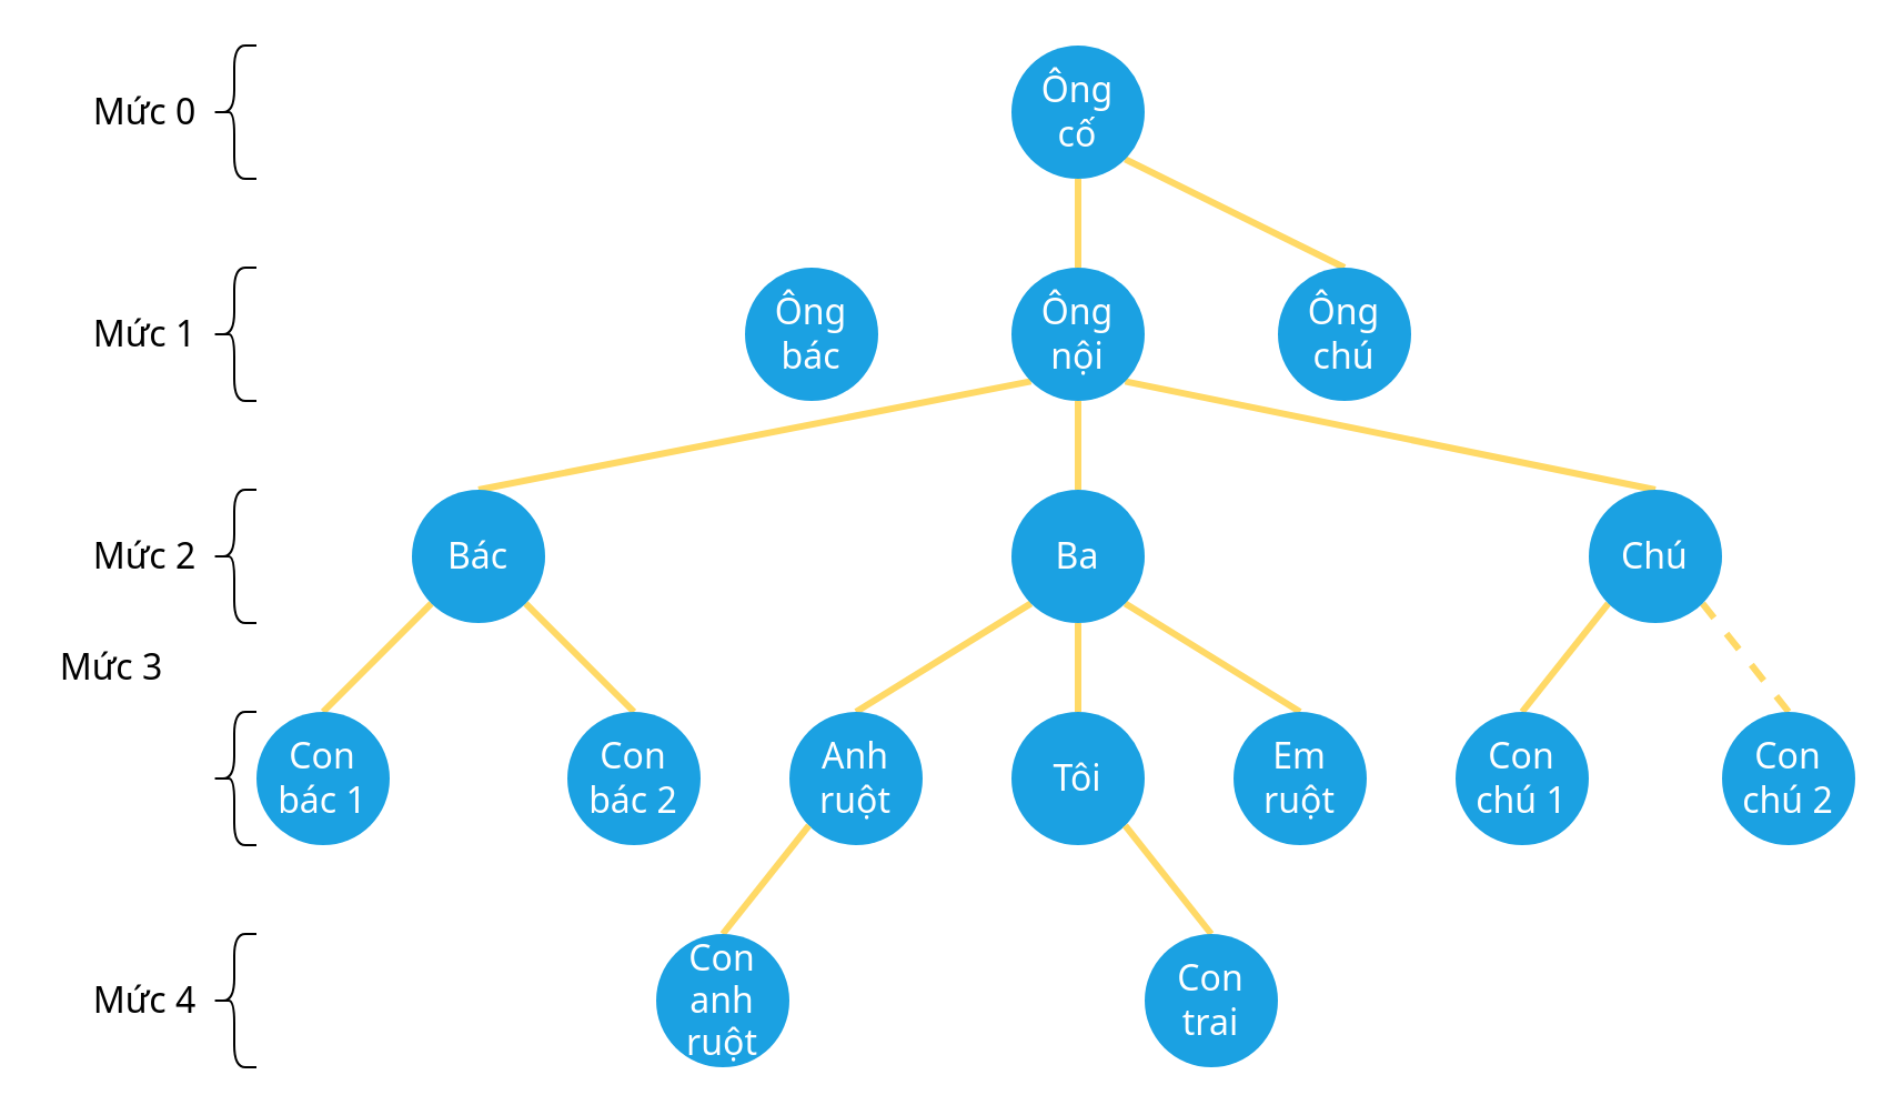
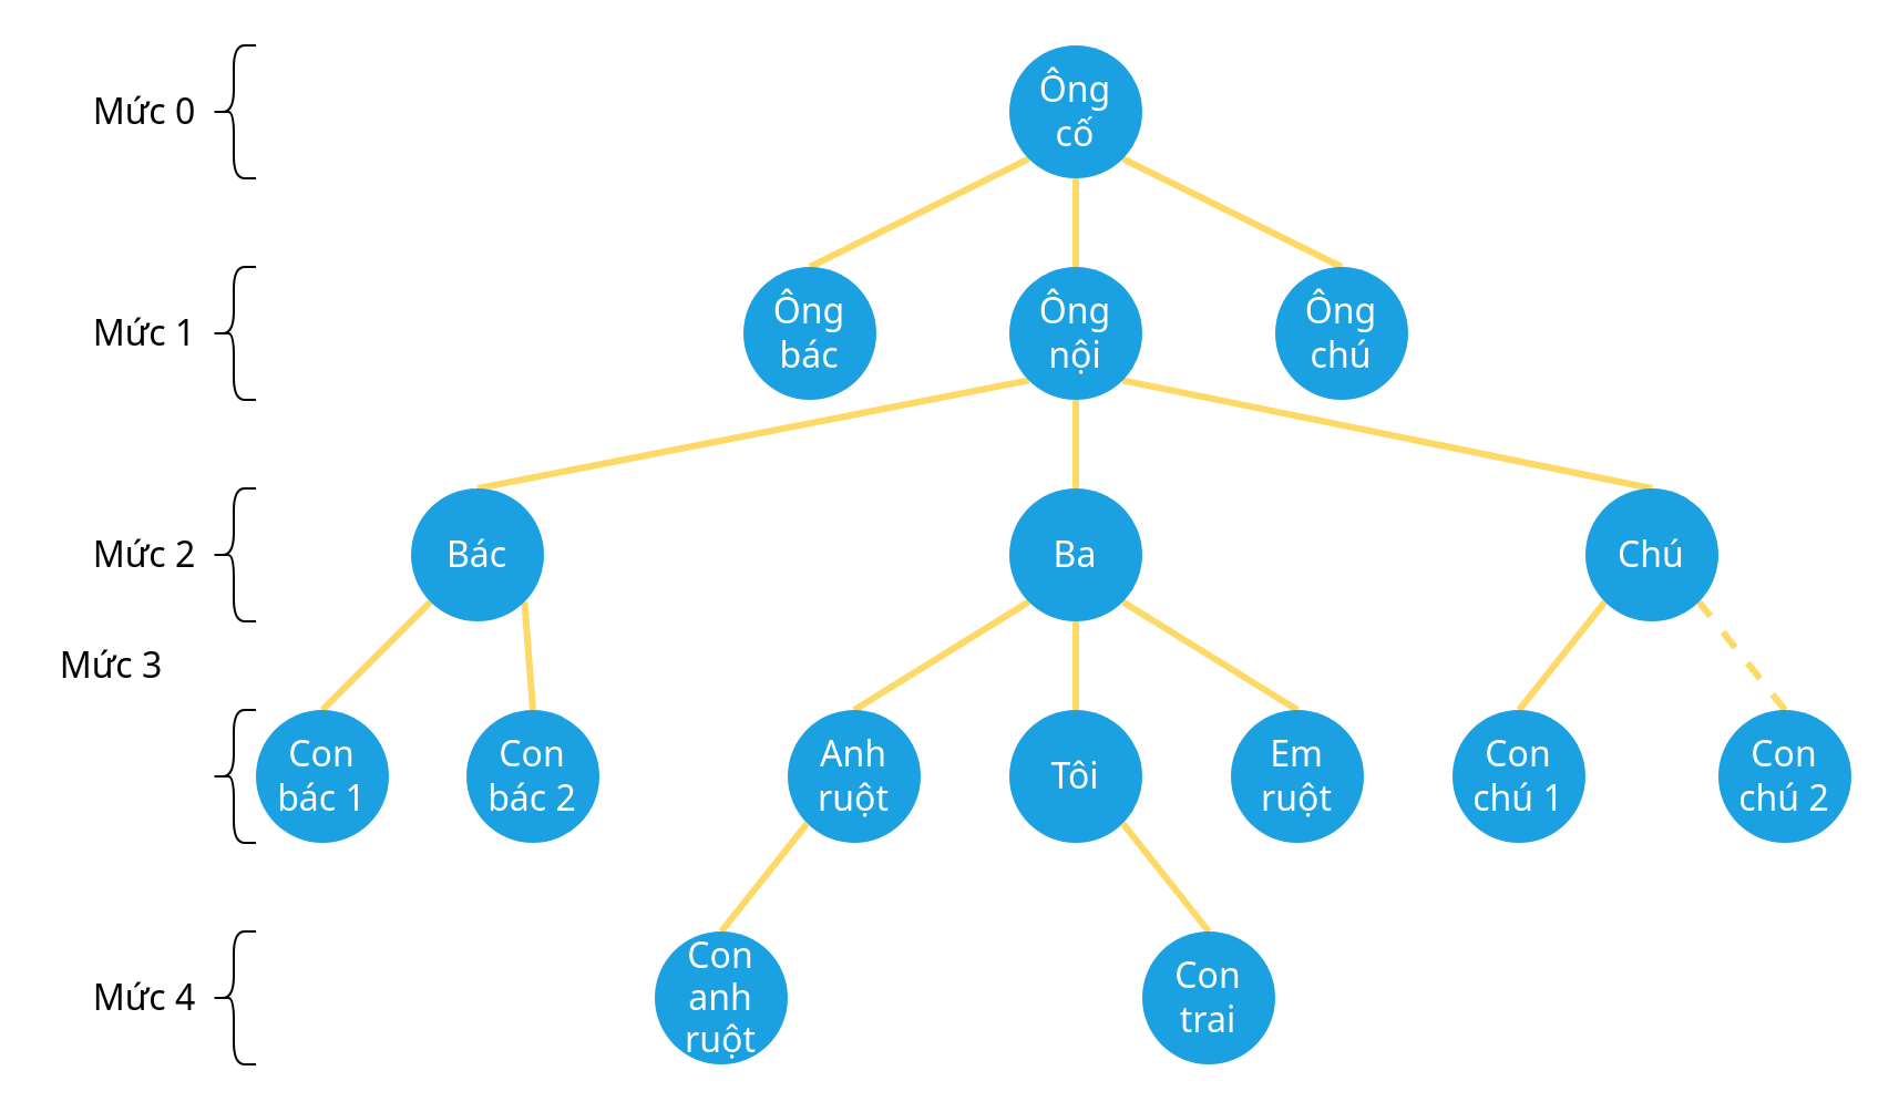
  <mxCell id="0" />
  <mxCell id="1" parent="0" />
  <mxCell id="2" value="" style="endArrow=none;html=1;rounded=0;fillColor=#ffe6cc;strokeColor=#FFD966;strokeWidth=3;entryX=0.5;entryY=1;entryDx=0;entryDy=0;" edge="1" parent="1" source="17" target="15"><mxGeometry width="50" height="50" relative="1" as="geometry"><mxPoint x="545" y="370" as="sourcePoint" /><mxPoint x="585" y="280" as="targetPoint" /></mxGeometry></mxCell>
+ <mxCell id="3" value="" style="endArrow=none;html=1;rounded=0;fillColor=#ffe6cc;strokeColor=#FFD966;strokeWidth=3;entryX=0;entryY=1;entryDx=0;entryDy=0;exitX=0.5;exitY=0;exitDx=0;exitDy=0;" edge="1" parent="1" source="16" target="15"><mxGeometry width="50" height="50" relative="1" as="geometry"><mxPoint x="555" y="380" as="sourcePoint" /><mxPoint x="595" y="290" as="targetPoint" /></mxGeometry></mxCell>
  <mxCell id="4" value="" style="endArrow=none;html=1;rounded=0;fillColor=#ffe6cc;strokeColor=#FFD966;strokeWidth=3;entryX=0.5;entryY=0;entryDx=0;entryDy=0;exitX=1;exitY=1;exitDx=0;exitDy=0;" edge="1" parent="1" source="15" target="18"><mxGeometry width="50" height="50" relative="1" as="geometry"><mxPoint x="565" y="390" as="sourcePoint" /><mxPoint x="605" y="300" as="targetPoint" /></mxGeometry></mxCell>
  <mxCell id="5" value="" style="endArrow=none;html=1;rounded=0;fillColor=#ffe6cc;strokeColor=#FFD966;strokeWidth=3;entryX=0.5;entryY=1;entryDx=0;entryDy=0;" edge="1" parent="1" source="20" target="17"><mxGeometry width="50" height="50" relative="1" as="geometry"><mxPoint x="575" y="400" as="sourcePoint" /><mxPoint x="615" y="310" as="targetPoint" /></mxGeometry></mxCell>
  <mxCell id="6" value="" style="endArrow=none;html=1;rounded=0;fillColor=#ffe6cc;strokeColor=#FFD966;strokeWidth=3;entryX=0;entryY=1;entryDx=0;entryDy=0;exitX=0.5;exitY=0;exitDx=0;exitDy=0;" edge="1" parent="1" source="19" target="17"><mxGeometry width="50" height="50" relative="1" as="geometry"><mxPoint x="585" y="410" as="sourcePoint" /><mxPoint x="625" y="320" as="targetPoint" /></mxGeometry></mxCell>
  <mxCell id="7" value="" style="endArrow=none;html=1;rounded=0;fillColor=#ffe6cc;strokeColor=#FFD966;strokeWidth=3;entryX=1;entryY=1;entryDx=0;entryDy=0;exitX=0.5;exitY=0;exitDx=0;exitDy=0;" edge="1" parent="1" source="21" target="17"><mxGeometry width="50" height="50" relative="1" as="geometry"><mxPoint x="595" y="420" as="sourcePoint" /><mxPoint x="635" y="330" as="targetPoint" /></mxGeometry></mxCell>
  <mxCell id="8" value="" style="endArrow=none;html=1;rounded=0;fillColor=#ffe6cc;strokeColor=#FFD966;strokeWidth=3;entryX=0.5;entryY=1;entryDx=0;entryDy=0;exitX=0.5;exitY=0;exitDx=0;exitDy=0;" edge="1" parent="1" source="23" target="20"><mxGeometry width="50" height="50" relative="1" as="geometry"><mxPoint x="605" y="430" as="sourcePoint" /><mxPoint x="645" y="340" as="targetPoint" /></mxGeometry></mxCell>
  <mxCell id="9" value="" style="endArrow=none;html=1;rounded=0;fillColor=#ffe6cc;strokeColor=#FFD966;strokeWidth=3;entryX=0;entryY=1;entryDx=0;entryDy=0;exitX=0.5;exitY=0;exitDx=0;exitDy=0;" edge="1" parent="1" source="22" target="20"><mxGeometry width="50" height="50" relative="1" as="geometry"><mxPoint x="615" y="440" as="sourcePoint" /><mxPoint x="655" y="350" as="targetPoint" /></mxGeometry></mxCell>
  <mxCell id="10" value="" style="endArrow=none;html=1;rounded=0;fillColor=#ffe6cc;strokeColor=#FFD966;strokeWidth=3;entryX=1;entryY=1;entryDx=0;entryDy=0;exitX=0.5;exitY=0;exitDx=0;exitDy=0;" edge="1" parent="1" source="24" target="20"><mxGeometry width="50" height="50" relative="1" as="geometry"><mxPoint x="625" y="450" as="sourcePoint" /><mxPoint x="665" y="360" as="targetPoint" /></mxGeometry></mxCell>
  <mxCell id="11" value="" style="endArrow=none;html=1;rounded=0;fillColor=#ffe6cc;strokeColor=#FFD966;strokeWidth=3;entryX=1;entryY=1;entryDx=0;entryDy=0;exitX=0.5;exitY=0;exitDx=0;exitDy=0;" edge="1" parent="1" source="26" target="19"><mxGeometry width="50" height="50" relative="1" as="geometry"><mxPoint x="195" y="520" as="sourcePoint" /><mxPoint x="235" y="430" as="targetPoint" /></mxGeometry></mxCell>
  <mxCell id="12" value="" style="endArrow=none;html=1;rounded=0;fillColor=#ffe6cc;strokeColor=#FFD966;strokeWidth=3;exitX=0.5;exitY=0;exitDx=0;exitDy=0;entryX=0;entryY=1;entryDx=0;entryDy=0;" edge="1" parent="1" source="27" target="21"><mxGeometry width="50" height="50" relative="1" as="geometry"><mxPoint x="645" y="470" as="sourcePoint" /><mxPoint x="645" y="310" as="targetPoint" /></mxGeometry></mxCell>
  <mxCell id="13" value="" style="endArrow=none;html=1;rounded=0;fillColor=#ffe6cc;strokeColor=#FFD966;strokeWidth=3;exitX=0.5;exitY=0;exitDx=0;exitDy=0;entryX=1;entryY=1;entryDx=0;entryDy=0;dashed=1;" edge="1" parent="1" source="28" target="21"><mxGeometry width="50" height="50" relative="1" as="geometry"><mxPoint x="655" y="480" as="sourcePoint" /><mxPoint x="845" y="260" as="targetPoint" /></mxGeometry></mxCell>
  <mxCell id="14" value="" style="endArrow=none;html=1;rounded=0;fillColor=#ffe6cc;strokeColor=#FFD966;strokeWidth=3;entryX=0;entryY=1;entryDx=0;entryDy=0;exitX=0.5;exitY=0;exitDx=0;exitDy=0;" edge="1" parent="1" source="25" target="19"><mxGeometry width="50" height="50" relative="1" as="geometry"><mxPoint x="155" y="290" as="sourcePoint" /><mxPoint x="275" y="470" as="targetPoint" /></mxGeometry></mxCell>
  <mxCell id="15" value="Ông&lt;br&gt;cố" style="ellipse;whiteSpace=wrap;html=1;aspect=fixed;fontSize=16;fontFamily=Noto Sans;fontSource=https%3A%2F%2Ffonts.googleapis.com%2Fcss%3Ffamily%3DNoto%2BSans;fillColor=#1ba1e2;fontColor=#ffffff;strokeColor=none;" vertex="1" parent="1"><mxGeometry x="455" y="20" width="60" height="60" as="geometry" /></mxCell>
  <mxCell id="16" value="Ông bác" style="ellipse;whiteSpace=wrap;html=1;aspect=fixed;fontSize=16;fontFamily=Noto Sans;fontSource=https%3A%2F%2Ffonts.googleapis.com%2Fcss%3Ffamily%3DNoto%2BSans;fillColor=#1ba1e2;fontColor=#ffffff;strokeColor=none;" vertex="1" parent="1"><mxGeometry x="335" y="120" width="60" height="60" as="geometry" /></mxCell>
  <mxCell id="17" value="Ông nội" style="ellipse;whiteSpace=wrap;html=1;aspect=fixed;fontSize=16;fontFamily=Noto Sans;fontSource=https%3A%2F%2Ffonts.googleapis.com%2Fcss%3Ffamily%3DNoto%2BSans;fillColor=#1ba1e2;fontColor=#ffffff;strokeColor=none;" vertex="1" parent="1"><mxGeometry x="455" y="120" width="60" height="60" as="geometry" /></mxCell>
  <mxCell id="18" value="Ông chú" style="ellipse;whiteSpace=wrap;html=1;aspect=fixed;fontSize=16;fontFamily=Noto Sans;fontSource=https%3A%2F%2Ffonts.googleapis.com%2Fcss%3Ffamily%3DNoto%2BSans;fillColor=#1ba1e2;fontColor=#ffffff;strokeColor=none;" vertex="1" parent="1"><mxGeometry x="575" y="120" width="60" height="60" as="geometry" /></mxCell>
  <mxCell id="19" value="Bác" style="ellipse;whiteSpace=wrap;html=1;aspect=fixed;fontSize=16;fontFamily=Noto Sans;fontSource=https%3A%2F%2Ffonts.googleapis.com%2Fcss%3Ffamily%3DNoto%2BSans;fillColor=#1ba1e2;fontColor=#ffffff;strokeColor=none;" vertex="1" parent="1"><mxGeometry x="185" y="220" width="60" height="60" as="geometry" /></mxCell>
  <mxCell id="20" value="Ba" style="ellipse;whiteSpace=wrap;html=1;aspect=fixed;fontSize=16;fontFamily=Noto Sans;fontSource=https%3A%2F%2Ffonts.googleapis.com%2Fcss%3Ffamily%3DNoto%2BSans;fillColor=#1ba1e2;fontColor=#ffffff;strokeColor=none;" vertex="1" parent="1"><mxGeometry x="455" y="220" width="60" height="60" as="geometry" /></mxCell>
  <mxCell id="21" value="Chú" style="ellipse;whiteSpace=wrap;html=1;aspect=fixed;fontSize=16;fontFamily=Noto Sans;fontSource=https%3A%2F%2Ffonts.googleapis.com%2Fcss%3Ffamily%3DNoto%2BSans;fillColor=#1ba1e2;fontColor=#ffffff;strokeColor=none;" vertex="1" parent="1"><mxGeometry x="715" y="220" width="60" height="60" as="geometry" /></mxCell>
  <mxCell id="22" value="Anh ruột" style="ellipse;whiteSpace=wrap;html=1;aspect=fixed;fontSize=16;fontFamily=Noto Sans;fontSource=https%3A%2F%2Ffonts.googleapis.com%2Fcss%3Ffamily%3DNoto%2BSans;fillColor=#1ba1e2;fontColor=#ffffff;strokeColor=none;" vertex="1" parent="1"><mxGeometry x="355" y="320" width="60" height="60" as="geometry" /></mxCell>
  <mxCell id="23" value="Tôi" style="ellipse;whiteSpace=wrap;html=1;aspect=fixed;fontSize=16;fontFamily=Noto Sans;fontSource=https%3A%2F%2Ffonts.googleapis.com%2Fcss%3Ffamily%3DNoto%2BSans;fillColor=#1ba1e2;fontColor=#ffffff;strokeColor=none;" vertex="1" parent="1"><mxGeometry x="455" y="320" width="60" height="60" as="geometry" /></mxCell>
  <mxCell id="24" value="Em ruột" style="ellipse;whiteSpace=wrap;html=1;aspect=fixed;fontSize=16;fontFamily=Noto Sans;fontSource=https%3A%2F%2Ffonts.googleapis.com%2Fcss%3Ffamily%3DNoto%2BSans;fillColor=#1ba1e2;fontColor=#ffffff;strokeColor=none;" vertex="1" parent="1"><mxGeometry x="555" y="320" width="60" height="60" as="geometry" /></mxCell>
  <mxCell id="25" value="Con bác 1" style="ellipse;whiteSpace=wrap;html=1;aspect=fixed;fontSize=16;fontFamily=Noto Sans;fontSource=https%3A%2F%2Ffonts.googleapis.com%2Fcss%3Ffamily%3DNoto%2BSans;fillColor=#1ba1e2;fontColor=#ffffff;strokeColor=none;" vertex="1" parent="1"><mxGeometry x="115" y="320" width="60" height="60" as="geometry" /></mxCell>
- <mxCell id="26" value="Con bác 2" style="ellipse;whiteSpace=wrap;html=1;aspect=fixed;fontSize=16;fontFamily=Noto Sans;fontSource=https%3A%2F%2Ffonts.googleapis.com%2Fcss%3Ffamily%3DNoto%2BSans;fillColor=#1ba1e2;fontColor=#ffffff;strokeColor=none;" vertex="1" parent="1"><mxGeometry x="255" y="320" width="60" height="60" as="geometry" /></mxCell>
+ <mxCell id="26" value="Con bác 2" style="ellipse;whiteSpace=wrap;html=1;aspect=fixed;fontSize=16;fontFamily=Noto Sans;fontSource=https%3A%2F%2Ffonts.googleapis.com%2Fcss%3Ffamily%3DNoto%2BSans;fillColor=#1ba1e2;fontColor=#ffffff;strokeColor=none;" vertex="1" parent="1"><mxGeometry x="210" y="320" width="60" height="60" as="geometry" /></mxCell>
  <mxCell id="27" value="Con chú 1" style="ellipse;whiteSpace=wrap;html=1;aspect=fixed;fontSize=16;fontFamily=Noto Sans;fontSource=https%3A%2F%2Ffonts.googleapis.com%2Fcss%3Ffamily%3DNoto%2BSans;fillColor=#1ba1e2;fontColor=#ffffff;strokeColor=none;" vertex="1" parent="1"><mxGeometry x="655" y="320" width="60" height="60" as="geometry" /></mxCell>
  <mxCell id="28" value="Con chú 2" style="ellipse;whiteSpace=wrap;html=1;aspect=fixed;fontSize=16;fontFamily=Noto Sans;fontSource=https%3A%2F%2Ffonts.googleapis.com%2Fcss%3Ffamily%3DNoto%2BSans;fillColor=#1ba1e2;fontColor=#ffffff;strokeColor=none;" vertex="1" parent="1"><mxGeometry x="775" y="320" width="60" height="60" as="geometry" /></mxCell>
  <mxCell id="29" value="" style="endArrow=none;html=1;rounded=0;fillColor=#ffe6cc;strokeColor=#FFD966;strokeWidth=3;entryX=1;entryY=1;entryDx=0;entryDy=0;exitX=0.5;exitY=0;exitDx=0;exitDy=0;" edge="1" parent="1" source="30" target="23"><mxGeometry width="50" height="50" relative="1" as="geometry"><mxPoint x="585" y="459" as="sourcePoint" /><mxPoint x="506" y="410" as="targetPoint" /></mxGeometry></mxCell>
  <mxCell id="30" value="Con trai" style="ellipse;whiteSpace=wrap;html=1;aspect=fixed;fontSize=16;fontFamily=Noto Sans;fontSource=https%3A%2F%2Ffonts.googleapis.com%2Fcss%3Ffamily%3DNoto%2BSans;fillColor=#1ba1e2;fontColor=#ffffff;strokeColor=none;" vertex="1" parent="1"><mxGeometry x="515" y="420" width="60" height="60" as="geometry" /></mxCell>
  <mxCell id="31" value="Mức 0" style="text;html=1;align=center;verticalAlign=middle;whiteSpace=wrap;rounded=0;fontFamily=Noto Sans;fontSource=https%3A%2F%2Ffonts.googleapis.com%2Fcss%3Ffamily%3DNoto%2BSans;fontSize=16;" vertex="1" parent="1"><mxGeometry x="35" y="35" width="60" height="30" as="geometry" /></mxCell>
  <mxCell id="32" value="Mức 1" style="text;html=1;align=center;verticalAlign=middle;whiteSpace=wrap;rounded=0;fontFamily=Noto Sans;fontSource=https%3A%2F%2Ffonts.googleapis.com%2Fcss%3Ffamily%3DNoto%2BSans;fontSize=16;" vertex="1" parent="1"><mxGeometry x="35" y="135" width="60" height="30" as="geometry" /></mxCell>
  <mxCell id="33" value="Mức 4" style="text;html=1;align=center;verticalAlign=middle;whiteSpace=wrap;rounded=0;fontFamily=Noto Sans;fontSource=https%3A%2F%2Ffonts.googleapis.com%2Fcss%3Ffamily%3DNoto%2BSans;fontSize=16;" vertex="1" parent="1"><mxGeometry x="35" y="435" width="60" height="30" as="geometry" /></mxCell>
  <mxCell id="34" value="Mức 3" style="text;html=1;align=center;verticalAlign=middle;whiteSpace=wrap;rounded=0;fontFamily=Noto Sans;fontSource=https%3A%2F%2Ffonts.googleapis.com%2Fcss%3Ffamily%3DNoto%2BSans;fontSize=16;" vertex="1" parent="1"><mxGeometry x="20" y="285" width="60" height="30" as="geometry" /></mxCell>
  <mxCell id="35" value="Mức 2" style="text;html=1;align=center;verticalAlign=middle;whiteSpace=wrap;rounded=0;fontFamily=Noto Sans;fontSource=https%3A%2F%2Ffonts.googleapis.com%2Fcss%3Ffamily%3DNoto%2BSans;fontSize=16;" vertex="1" parent="1"><mxGeometry x="35" y="235" width="60" height="30" as="geometry" /></mxCell>
  <mxCell id="36" value="" style="shape=curlyBracket;whiteSpace=wrap;html=1;rounded=1;labelPosition=left;verticalLabelPosition=middle;align=right;verticalAlign=middle;size=0.5;rotation=0;" vertex="1" parent="1"><mxGeometry x="95" y="220" width="20" height="60" as="geometry" /></mxCell>
  <mxCell id="37" value="" style="shape=curlyBracket;whiteSpace=wrap;html=1;rounded=1;labelPosition=left;verticalLabelPosition=middle;align=right;verticalAlign=middle;size=0.5;rotation=0;" vertex="1" parent="1"><mxGeometry x="95" y="320" width="20" height="60" as="geometry" /></mxCell>
  <mxCell id="38" value="" style="shape=curlyBracket;whiteSpace=wrap;html=1;rounded=1;labelPosition=left;verticalLabelPosition=middle;align=right;verticalAlign=middle;size=0.5;rotation=0;" vertex="1" parent="1"><mxGeometry x="95" y="420" width="20" height="60" as="geometry" /></mxCell>
  <mxCell id="39" value="" style="shape=curlyBracket;whiteSpace=wrap;html=1;rounded=1;labelPosition=left;verticalLabelPosition=middle;align=right;verticalAlign=middle;size=0.5;rotation=0;" vertex="1" parent="1"><mxGeometry x="95" y="120" width="20" height="60" as="geometry" /></mxCell>
  <mxCell id="40" value="" style="shape=curlyBracket;whiteSpace=wrap;html=1;rounded=1;labelPosition=left;verticalLabelPosition=middle;align=right;verticalAlign=middle;size=0.5;rotation=0;" vertex="1" parent="1"><mxGeometry x="95" y="20" width="20" height="60" as="geometry" /></mxCell>
  <mxCell id="41" value="" style="endArrow=none;html=1;rounded=0;fillColor=#ffe6cc;strokeColor=#FFD966;strokeWidth=3;entryX=0;entryY=1;entryDx=0;entryDy=0;exitX=0.5;exitY=0;exitDx=0;exitDy=0;" edge="1" parent="1" source="42" target="22"><mxGeometry width="50" height="50" relative="1" as="geometry"><mxPoint x="316.21" y="531.08" as="sourcePoint" /><mxPoint x="354.997" y="380.003" as="targetPoint" /></mxGeometry></mxCell>
  <mxCell id="42" value="Con anh ruột" style="ellipse;whiteSpace=wrap;html=1;aspect=fixed;fontSize=16;fontFamily=Noto Sans;fontSource=https%3A%2F%2Ffonts.googleapis.com%2Fcss%3Ffamily%3DNoto%2BSans;fillColor=#1ba1e2;fontColor=#ffffff;strokeColor=none;" vertex="1" parent="1"><mxGeometry x="295" y="420" width="60" height="60" as="geometry" /></mxCell>
